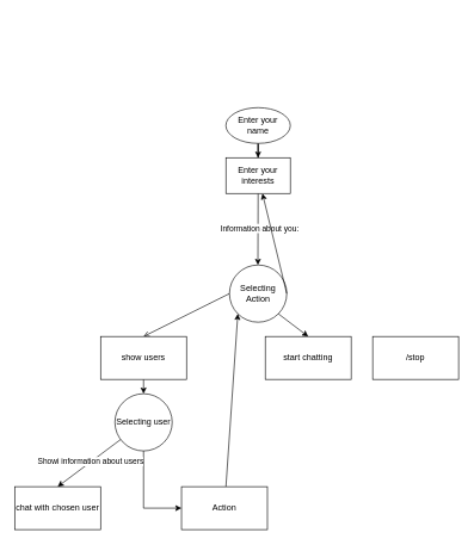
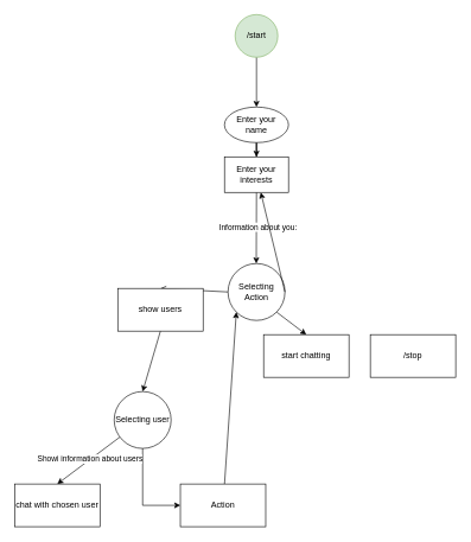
  <mxCell id="0" />
  <mxCell id="1" parent="0" />
  <mxCell id="2" style="rounded=0;orthogonalLoop=1;jettySize=auto;html=1;exitX=0;exitY=0.5;exitDx=0;exitDy=0;entryX=0.5;entryY=0;entryDx=0;entryDy=0;endArrow=open;" edge="1" parent="1" source="4" target="13"><mxGeometry relative="1" as="geometry" /></mxCell>
  <mxCell id="3" style="rounded=0;orthogonalLoop=1;jettySize=auto;html=1;exitX=1;exitY=1;exitDx=0;exitDy=0;entryX=0.5;entryY=0;entryDx=0;entryDy=0;" edge="1" parent="1" source="4" target="14"><mxGeometry relative="1" as="geometry" /></mxCell>
  <mxCell id="4" value="Selecting&lt;br&gt;Action" style="ellipse;whiteSpace=wrap;html=1;aspect=fixed;" vertex="1" parent="1"><mxGeometry x="320" y="370" width="80" height="80" as="geometry" /></mxCell>
  <mxCell id="5" style="edgeStyle=orthogonalEdgeStyle;rounded=0;orthogonalLoop=1;jettySize=auto;html=1;exitX=0.5;exitY=1;exitDx=0;exitDy=0;" edge="1" parent="1" source="6" target="11"><mxGeometry relative="1" as="geometry" /></mxCell>
  <mxCell id="6" value="Enter your name" style="ellipse;whiteSpace=wrap;html=1;" vertex="1" parent="1"><mxGeometry x="315" y="150" width="90" height="50" as="geometry" /></mxCell>
+ <mxCell id="7" style="edgeStyle=orthogonalEdgeStyle;rounded=0;orthogonalLoop=1;jettySize=auto;html=1;entryX=0.5;entryY=0;entryDx=0;entryDy=0;" edge="1" parent="1" source="8" target="6"><mxGeometry relative="1" as="geometry" /></mxCell>
+ <mxCell id="8" value="/start" style="ellipse;whiteSpace=wrap;html=1;aspect=fixed;fillColor=#d5e8d4;strokeColor=#82b366;" vertex="1" parent="1"><mxGeometry x="330" y="20" width="60" height="60" as="geometry" /></mxCell>
  <mxCell id="9" style="rounded=0;orthogonalLoop=1;jettySize=auto;html=1;exitX=0.5;exitY=1;exitDx=0;exitDy=0;" edge="1" parent="1" source="11"><mxGeometry relative="1" as="geometry"><mxPoint x="359.714" y="370" as="targetPoint" /></mxGeometry></mxCell>
  <mxCell id="10" value="Information about you:" style="edgeLabel;html=1;align=center;verticalAlign=middle;resizable=0;points=[];" vertex="1" connectable="0" parent="9"><mxGeometry x="-0.042" y="2" relative="1" as="geometry"><mxPoint as="offset" /></mxGeometry></mxCell>
  <mxCell id="11" value="Enter your interests" style="rounded=0;whiteSpace=wrap;html=1;" vertex="1" parent="1"><mxGeometry x="315" y="220" width="90" height="50" as="geometry" /></mxCell>
  <mxCell id="12" style="rounded=0;orthogonalLoop=1;jettySize=auto;html=1;exitX=0.5;exitY=1;exitDx=0;exitDy=0;entryX=0.5;entryY=0;entryDx=0;entryDy=0;" edge="1" parent="1" source="13" target="19"><mxGeometry relative="1" as="geometry" /></mxCell>
- <mxCell id="13" value="show users" style="rounded=0;whiteSpace=wrap;html=1;" vertex="1" parent="1"><mxGeometry x="140" y="470" width="120" height="60" as="geometry" /></mxCell>
+ <mxCell id="13" value="show users" style="rounded=0;whiteSpace=wrap;html=1;" vertex="1" parent="1"><mxGeometry x="165" y="405" width="120" height="60" as="geometry" /></mxCell>
  <mxCell id="14" value="start chatting" style="rounded=0;whiteSpace=wrap;html=1;" vertex="1" parent="1"><mxGeometry x="370" y="470" width="120" height="60" as="geometry" /></mxCell>
  <mxCell id="15" value="/stop" style="rounded=0;whiteSpace=wrap;html=1;" vertex="1" parent="1"><mxGeometry x="520" y="470" width="120" height="60" as="geometry" /></mxCell>
  <mxCell id="16" style="edgeStyle=orthogonalEdgeStyle;rounded=0;orthogonalLoop=1;jettySize=auto;html=1;exitX=0.5;exitY=1;exitDx=0;exitDy=0;entryX=0;entryY=0.5;entryDx=0;entryDy=0;" edge="1" parent="1" source="19" target="23"><mxGeometry relative="1" as="geometry" /></mxCell>
  <mxCell id="17" style="rounded=0;orthogonalLoop=1;jettySize=auto;html=1;entryX=0.5;entryY=0;entryDx=0;entryDy=0;" edge="1" parent="1" source="19" target="20"><mxGeometry relative="1" as="geometry" /></mxCell>
  <mxCell id="18" value="Showi information about users" style="edgeLabel;html=1;align=center;verticalAlign=middle;resizable=0;points=[];" vertex="1" connectable="0" parent="17"><mxGeometry x="-0.049" y="-1" relative="1" as="geometry"><mxPoint as="offset" /></mxGeometry></mxCell>
  <mxCell id="19" value="Selecting user" style="ellipse;whiteSpace=wrap;html=1;aspect=fixed;" vertex="1" parent="1"><mxGeometry x="160" y="550" width="80" height="80" as="geometry" /></mxCell>
  <mxCell id="20" value="chat with chosen user" style="rounded=0;whiteSpace=wrap;html=1;" vertex="1" parent="1"><mxGeometry x="20" y="680" width="120" height="60" as="geometry" /></mxCell>
  <mxCell id="21" style="rounded=0;orthogonalLoop=1;jettySize=auto;html=1;exitX=1;exitY=0.5;exitDx=0;exitDy=0;" edge="1" parent="1" source="4" target="11"><mxGeometry relative="1" as="geometry" /></mxCell>
  <mxCell id="22" style="rounded=0;orthogonalLoop=1;jettySize=auto;html=1;entryX=0;entryY=1;entryDx=0;entryDy=0;" edge="1" parent="1" source="23" target="4"><mxGeometry relative="1" as="geometry" /></mxCell>
  <mxCell id="23" value="Action" style="rounded=0;whiteSpace=wrap;html=1;" vertex="1" parent="1"><mxGeometry x="253" y="680" width="120" height="60" as="geometry" /></mxCell>
